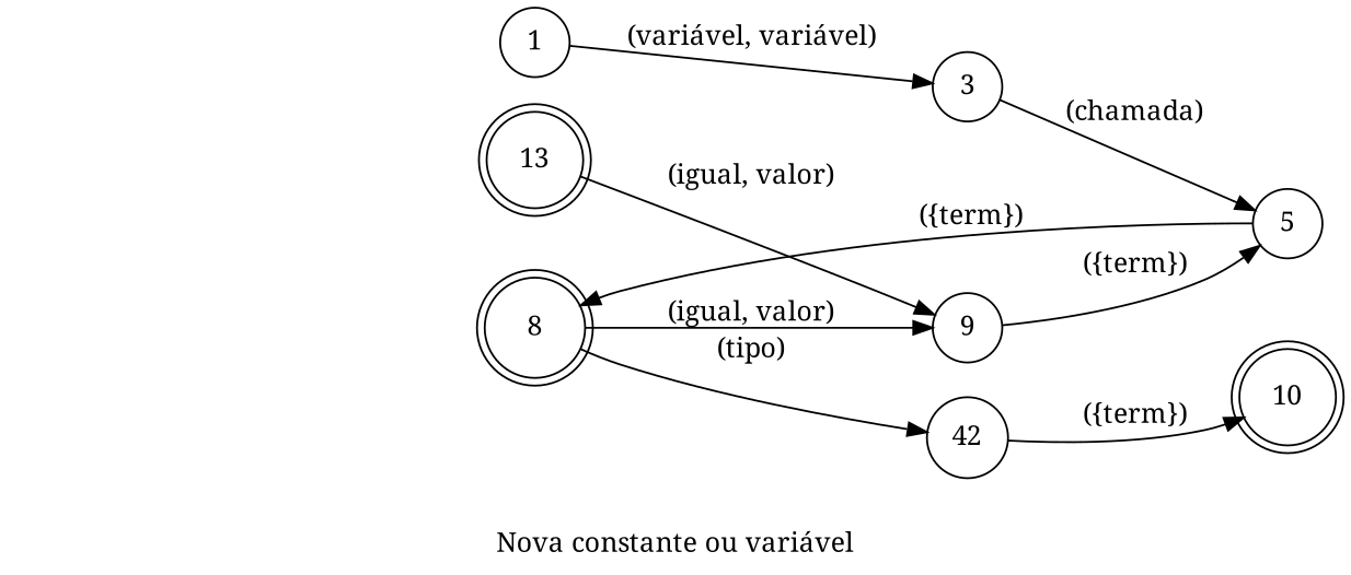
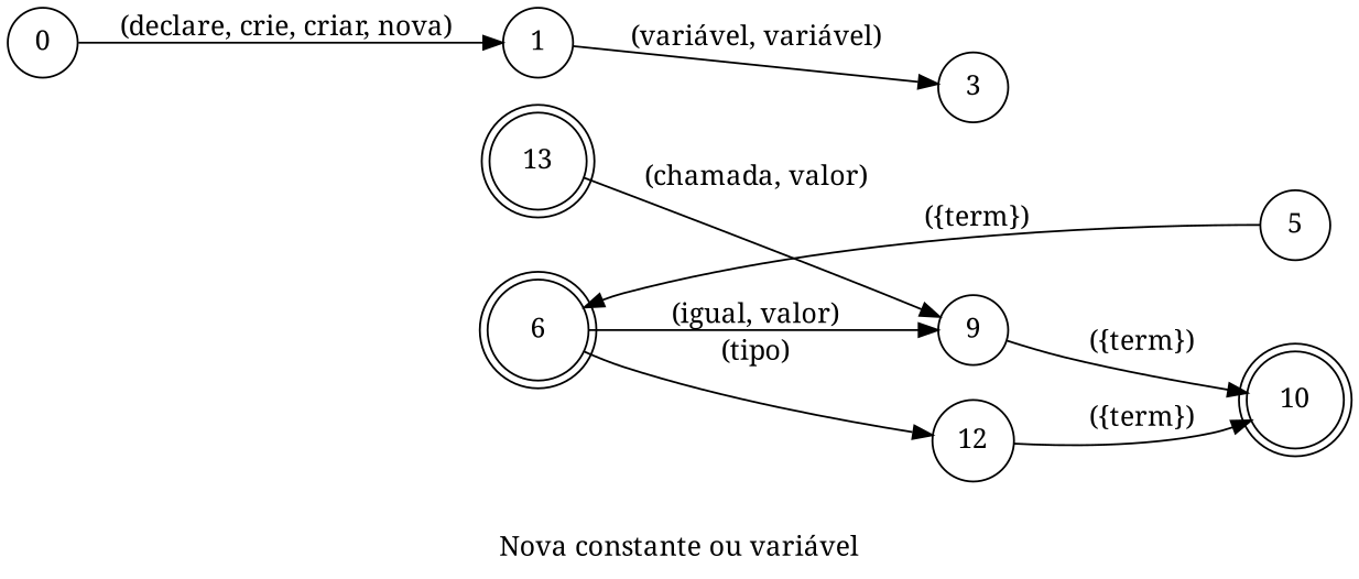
  digraph {
    desc="Declara uma nova constante ou variável na linha atual"
    fontname="Noto Serif"
    label="Nova constante ou variável"
    lang="pt-BR"
    langName="Portugês"
    rankdir=LR
    title="Nova constante ou variável"
    node [fontname="Noto Serif" shape=circle]
    edge [fontname="Noto Serif"]
-   6 [shape=doublecircle label=8]
+   6 [shape=doublecircle]
    13 [shape=doublecircle]
-   12 [label=42]
+   12
    9
    10 [shape=doublecircle]
+   0
    1
    3
    5
    subgraph sub_1 {
      6
      13
    }
    6 -> 12 [label=" (tipo)"]
    6 -> 9 [label=" (igual, valor)"]
-   13 -> 9 [label=" (igual, valor)"]
+   13 -> 9 [label=" (chamada, valor)"]
    12 -> 10 [label=" ({term})" normalizer=jsCommonTypes store=type]
-   9 -> 5 [label=" ({term})" store=value]
+   9 -> 10 [label=" ({term})" store=value]
+   0 -> 1 [label=" (declare, crie, criar, nova)"]
    1 -> 3 [label=" (variável, variável)" store=memType]
-   3 -> 5 [label=" (chamada)"]
    5 -> 6 [label=" ({term})" store=name]
  }
